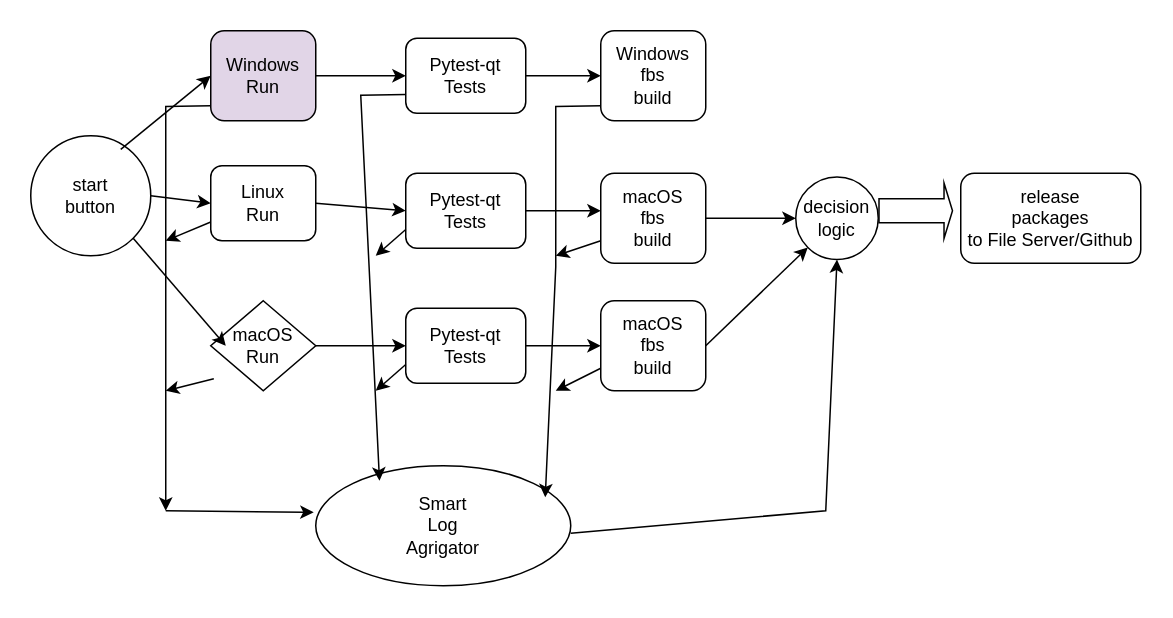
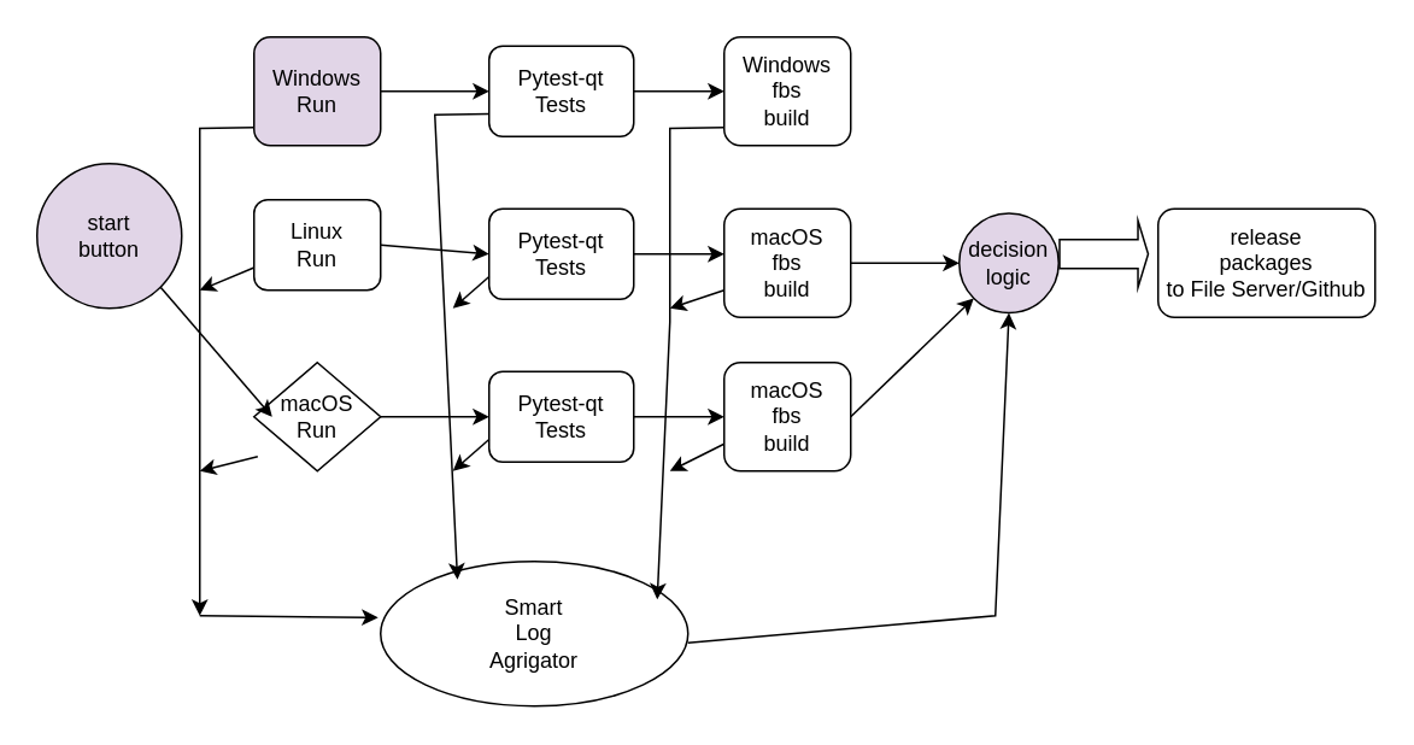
  <mxCell id="0" />
  <mxCell id="1" parent="0" />
- <mxCell id="2" value="start&lt;div&gt;button&lt;/div&gt;" style="ellipse;whiteSpace=wrap;html=1;aspect=fixed;" vertex="1" parent="1"><mxGeometry x="20" y="90" width="80" height="80" as="geometry" /></mxCell>
+ <mxCell id="2" value="start&lt;div&gt;button&lt;/div&gt;" style="ellipse;whiteSpace=wrap;html=1;aspect=fixed;fillColor=#e1d5e7;" vertex="1" parent="1"><mxGeometry x="20" y="90" width="80" height="80" as="geometry" /></mxCell>
  <mxCell id="3" value="&lt;div&gt;Windows&lt;/div&gt;&lt;div&gt;Run&lt;/div&gt;" style="rounded=1;whiteSpace=wrap;html=1;fillColor=#e1d5e7;" vertex="1" parent="1"><mxGeometry x="140" y="20" width="70" height="60" as="geometry" /></mxCell>
  <mxCell id="4" value="&lt;div&gt;Linux&lt;/div&gt;&lt;div&gt;Run&lt;/div&gt;" style="rounded=1;whiteSpace=wrap;html=1;" vertex="1" parent="1"><mxGeometry x="140" y="110" width="70" height="50" as="geometry" /></mxCell>
  <mxCell id="5" value="&lt;div&gt;macOS&lt;/div&gt;&lt;div&gt;Run&lt;/div&gt;" style="rhombus;whiteSpace=wrap;html=1;" vertex="1" parent="1"><mxGeometry x="140" y="200" width="70" height="60" as="geometry" /></mxCell>
  <mxCell id="6" value="Pytest-qt&lt;div&gt;Tests&lt;/div&gt;" style="rounded=1;whiteSpace=wrap;html=1;" vertex="1" parent="1"><mxGeometry x="270" y="25" width="80" height="50" as="geometry" /></mxCell>
  <mxCell id="7" value="Pytest-qt&lt;div&gt;Tests&lt;/div&gt;" style="rounded=1;whiteSpace=wrap;html=1;" vertex="1" parent="1"><mxGeometry x="270" y="115" width="80" height="50" as="geometry" /></mxCell>
  <mxCell id="8" value="Pytest-qt&lt;div&gt;Tests&lt;/div&gt;" style="rounded=1;whiteSpace=wrap;html=1;" vertex="1" parent="1"><mxGeometry x="270" y="205" width="80" height="50" as="geometry" /></mxCell>
  <mxCell id="9" value="Windows&lt;div&gt;fbs&lt;/div&gt;&lt;div&gt;build&lt;/div&gt;" style="rounded=1;whiteSpace=wrap;html=1;" vertex="1" parent="1"><mxGeometry x="400" y="20" width="70" height="60" as="geometry" /></mxCell>
  <mxCell id="10" value="macOS&lt;div&gt;fbs&lt;/div&gt;&lt;div&gt;build&lt;/div&gt;" style="rounded=1;whiteSpace=wrap;html=1;" vertex="1" parent="1"><mxGeometry x="400" y="115" width="70" height="60" as="geometry" /></mxCell>
  <mxCell id="11" value="macOS&lt;div&gt;fbs&lt;/div&gt;&lt;div&gt;build&lt;/div&gt;" style="rounded=1;whiteSpace=wrap;html=1;" vertex="1" parent="1"><mxGeometry x="400" y="200" width="70" height="60" as="geometry" /></mxCell>
  <mxCell id="12" value="Smart&lt;div&gt;Log&lt;/div&gt;&lt;div&gt;Agrigator&lt;/div&gt;" style="ellipse;whiteSpace=wrap;html=1;" vertex="1" parent="1"><mxGeometry x="210" y="310" width="170" height="80" as="geometry" /></mxCell>
- <mxCell id="13" value="decision&lt;div&gt;logic&lt;/div&gt;" style="ellipse;whiteSpace=wrap;html=1;aspect=fixed;" vertex="1" parent="1"><mxGeometry x="530" y="117.5" width="55" height="55" as="geometry" /></mxCell>
- <mxCell id="14" value="" style="endArrow=classic;html=1;rounded=0;entryX=0;entryY=0.5;entryDx=0;entryDy=0;exitX=0.75;exitY=0.113;exitDx=0;exitDy=0;exitPerimeter=0;" edge="1" parent="1" source="2" target="3"><mxGeometry width="50" height="50" relative="1" as="geometry"><mxPoint x="270" y="160" as="sourcePoint" /><mxPoint x="320" y="110" as="targetPoint" /></mxGeometry></mxCell>
- <mxCell id="15" value="" style="endArrow=classic;html=1;rounded=0;entryX=0;entryY=0.5;entryDx=0;entryDy=0;exitX=1;exitY=0.5;exitDx=0;exitDy=0;" edge="1" parent="1" source="2" target="4"><mxGeometry width="50" height="50" relative="1" as="geometry"><mxPoint x="90" y="109" as="sourcePoint" /><mxPoint x="150" y="60" as="targetPoint" /></mxGeometry></mxCell>
+ <mxCell id="13" value="decision&lt;div&gt;logic&lt;/div&gt;" style="ellipse;whiteSpace=wrap;html=1;aspect=fixed;fillColor=#e1d5e7;" vertex="1" parent="1"><mxGeometry x="530" y="117.5" width="55" height="55" as="geometry" /></mxCell>
  <mxCell id="16" value="" style="endArrow=classic;html=1;rounded=0;entryX=0.143;entryY=0.5;entryDx=0;entryDy=0;exitX=1;exitY=1;exitDx=0;exitDy=0;entryPerimeter=0;" edge="1" parent="1" source="2" target="5"><mxGeometry width="50" height="50" relative="1" as="geometry"><mxPoint x="110" y="140" as="sourcePoint" /><mxPoint x="150" y="150" as="targetPoint" /></mxGeometry></mxCell>
  <mxCell id="17" value="" style="endArrow=classic;html=1;rounded=0;exitX=1;exitY=0.5;exitDx=0;exitDy=0;" edge="1" parent="1" source="5" target="8"><mxGeometry width="50" height="50" relative="1" as="geometry"><mxPoint x="98" y="168" as="sourcePoint" /><mxPoint x="160" y="240" as="targetPoint" /></mxGeometry></mxCell>
  <mxCell id="18" value="" style="endArrow=classic;html=1;rounded=0;exitX=1;exitY=0.5;exitDx=0;exitDy=0;entryX=0;entryY=0.5;entryDx=0;entryDy=0;" edge="1" parent="1" source="4" target="7"><mxGeometry width="50" height="50" relative="1" as="geometry"><mxPoint x="220" y="240" as="sourcePoint" /><mxPoint x="280" y="240" as="targetPoint" /></mxGeometry></mxCell>
  <mxCell id="19" value="" style="endArrow=classic;html=1;rounded=0;exitX=1;exitY=0.5;exitDx=0;exitDy=0;" edge="1" parent="1" source="3" target="6"><mxGeometry width="50" height="50" relative="1" as="geometry"><mxPoint x="220" y="150" as="sourcePoint" /><mxPoint x="280" y="150" as="targetPoint" /></mxGeometry></mxCell>
  <mxCell id="20" value="" style="endArrow=classic;html=1;rounded=0;exitX=1;exitY=0.5;exitDx=0;exitDy=0;entryX=0;entryY=0.5;entryDx=0;entryDy=0;" edge="1" parent="1" source="6" target="9"><mxGeometry width="50" height="50" relative="1" as="geometry"><mxPoint x="220" y="60" as="sourcePoint" /><mxPoint x="280" y="60" as="targetPoint" /></mxGeometry></mxCell>
  <mxCell id="21" value="" style="endArrow=classic;html=1;rounded=0;exitX=1;exitY=0.5;exitDx=0;exitDy=0;" edge="1" parent="1" source="7"><mxGeometry width="50" height="50" relative="1" as="geometry"><mxPoint x="360" y="60" as="sourcePoint" /><mxPoint x="400" y="140" as="targetPoint" /></mxGeometry></mxCell>
  <mxCell id="22" value="" style="endArrow=classic;html=1;rounded=0;exitX=1;exitY=0.5;exitDx=0;exitDy=0;entryX=0;entryY=0.5;entryDx=0;entryDy=0;" edge="1" parent="1" source="8" target="11"><mxGeometry width="50" height="50" relative="1" as="geometry"><mxPoint x="360" y="150" as="sourcePoint" /><mxPoint x="410" y="150" as="targetPoint" /></mxGeometry></mxCell>
  <mxCell id="23" value="" style="endArrow=classic;html=1;rounded=0;exitX=1;exitY=0.5;exitDx=0;exitDy=0;entryX=0;entryY=0.5;entryDx=0;entryDy=0;" edge="1" parent="1" source="10" target="13"><mxGeometry width="50" height="50" relative="1" as="geometry"><mxPoint x="480" y="60" as="sourcePoint" /><mxPoint x="549" y="135" as="targetPoint" /></mxGeometry></mxCell>
  <mxCell id="24" value="" style="endArrow=classic;html=1;rounded=0;exitX=1;exitY=0.5;exitDx=0;exitDy=0;entryX=0;entryY=1;entryDx=0;entryDy=0;" edge="1" parent="1" source="11" target="13"><mxGeometry width="50" height="50" relative="1" as="geometry"><mxPoint x="480" y="155" as="sourcePoint" /><mxPoint x="540" y="155" as="targetPoint" /></mxGeometry></mxCell>
  <mxCell id="25" value="" style="endArrow=classic;html=1;rounded=0;exitX=0;exitY=0.75;exitDx=0;exitDy=0;flowAnimation=0;entryX=0.25;entryY=0.125;entryDx=0;entryDy=0;entryPerimeter=0;" edge="1" parent="1" target="12"><mxGeometry width="50" height="50" relative="1" as="geometry"><mxPoint x="270" y="62.5" as="sourcePoint" /><mxPoint x="240" y="290" as="targetPoint" /><Array as="points"><mxPoint x="240" y="63" /></Array></mxGeometry></mxCell>
  <mxCell id="26" value="" style="endArrow=classic;html=1;rounded=0;exitX=0;exitY=0.75;exitDx=0;exitDy=0;flowAnimation=0;entryX=0.9;entryY=0.263;entryDx=0;entryDy=0;entryPerimeter=0;" edge="1" parent="1" target="12"><mxGeometry width="50" height="50" relative="1" as="geometry"><mxPoint x="400" y="70" as="sourcePoint" /><mxPoint x="370" y="340" as="targetPoint" /><Array as="points"><mxPoint x="370" y="70.5" /><mxPoint x="370" y="177.5" /></Array></mxGeometry></mxCell>
  <mxCell id="27" value="" style="endArrow=classic;html=1;rounded=0;exitX=0;exitY=0.75;exitDx=0;exitDy=0;flowAnimation=0;" edge="1" parent="1"><mxGeometry width="50" height="50" relative="1" as="geometry"><mxPoint x="140" y="70" as="sourcePoint" /><mxPoint x="110" y="340" as="targetPoint" /><Array as="points"><mxPoint x="110" y="70.5" /><mxPoint x="110" y="177.5" /></Array></mxGeometry></mxCell>
  <mxCell id="28" value="" style="endArrow=classic;html=1;rounded=0;entryX=-0.008;entryY=0.388;entryDx=0;entryDy=0;entryPerimeter=0;" edge="1" parent="1" target="12"><mxGeometry width="50" height="50" relative="1" as="geometry"><mxPoint x="110" y="340" as="sourcePoint" /><mxPoint x="320" y="110" as="targetPoint" /></mxGeometry></mxCell>
  <mxCell id="29" value="" style="endArrow=classic;html=1;rounded=0;entryX=0.5;entryY=1;entryDx=0;entryDy=0;" edge="1" parent="1" target="13"><mxGeometry width="50" height="50" relative="1" as="geometry"><mxPoint x="380" y="355" as="sourcePoint" /><mxPoint x="550" y="180" as="targetPoint" /><Array as="points"><mxPoint x="550" y="340" /></Array></mxGeometry></mxCell>
  <mxCell id="30" value="" style="shape=flexArrow;endArrow=classic;html=1;rounded=0;width=16;endSize=1.55;" edge="1" parent="1"><mxGeometry width="50" height="50" relative="1" as="geometry"><mxPoint x="585" y="140" as="sourcePoint" /><mxPoint x="635" y="140" as="targetPoint" /></mxGeometry></mxCell>
  <mxCell id="31" value="release&lt;div&gt;packages&lt;/div&gt;&lt;div&gt;to File Server/Github&lt;/div&gt;" style="rounded=1;whiteSpace=wrap;html=1;" vertex="1" parent="1"><mxGeometry x="640" y="115" width="120" height="60" as="geometry" /></mxCell>
  <mxCell id="32" value="" style="endArrow=classic;html=1;rounded=0;exitX=0;exitY=0.75;exitDx=0;exitDy=0;" edge="1" parent="1" source="4"><mxGeometry width="50" height="50" relative="1" as="geometry"><mxPoint x="380" y="180" as="sourcePoint" /><mxPoint x="110" y="160" as="targetPoint" /></mxGeometry></mxCell>
  <mxCell id="33" value="" style="endArrow=classic;html=1;rounded=0;exitX=0.029;exitY=0.867;exitDx=0;exitDy=0;exitPerimeter=0;" edge="1" parent="1" source="5"><mxGeometry width="50" height="50" relative="1" as="geometry"><mxPoint x="150" y="165" as="sourcePoint" /><mxPoint x="110" y="260" as="targetPoint" /></mxGeometry></mxCell>
  <mxCell id="34" value="" style="endArrow=classic;html=1;rounded=0;exitX=0;exitY=0.75;exitDx=0;exitDy=0;" edge="1" parent="1" source="7"><mxGeometry width="50" height="50" relative="1" as="geometry"><mxPoint x="152" y="262" as="sourcePoint" /><mxPoint x="250" y="170" as="targetPoint" /></mxGeometry></mxCell>
  <mxCell id="35" value="" style="endArrow=classic;html=1;rounded=0;exitX=0;exitY=0.75;exitDx=0;exitDy=0;" edge="1" parent="1" source="8"><mxGeometry width="50" height="50" relative="1" as="geometry"><mxPoint x="162" y="272" as="sourcePoint" /><mxPoint x="250" y="260" as="targetPoint" /></mxGeometry></mxCell>
  <mxCell id="36" value="" style="endArrow=classic;html=1;rounded=0;exitX=0;exitY=0.75;exitDx=0;exitDy=0;" edge="1" parent="1" source="10"><mxGeometry width="50" height="50" relative="1" as="geometry"><mxPoint x="172" y="282" as="sourcePoint" /><mxPoint x="370" y="170" as="targetPoint" /></mxGeometry></mxCell>
  <mxCell id="37" value="" style="endArrow=classic;html=1;rounded=0;exitX=0;exitY=0.75;exitDx=0;exitDy=0;" edge="1" parent="1" source="11"><mxGeometry width="50" height="50" relative="1" as="geometry"><mxPoint x="410" y="170" as="sourcePoint" /><mxPoint x="370" y="260" as="targetPoint" /></mxGeometry></mxCell>
